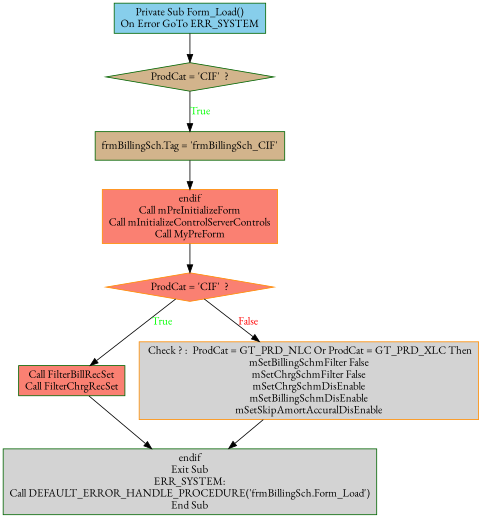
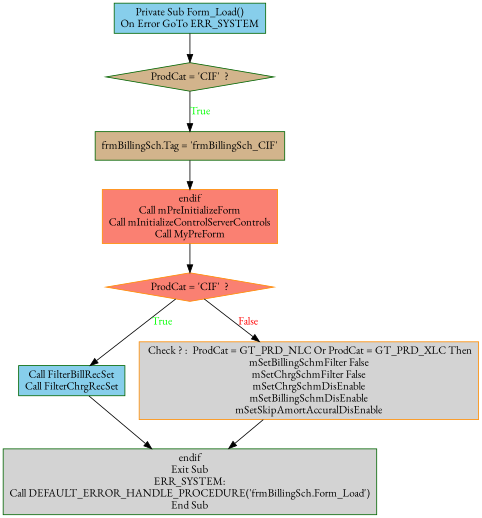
  digraph {
    fontname="EB Garamond"
    node [color=darkgreen fillcolor=skyblue fontname="EB Garamond" shape=box style=filled]
    edge [fontname="EB Garamond"]
    n1 [label="Private Sub Form_Load()\nOn Error GoTo ERR_SYSTEM"]
    n2 [fillcolor=tan label="ProdCat = 'CIF'  ?" shape=diamond]
    n3 [fillcolor=tan label="frmBillingSch.Tag = 'frmBillingSch_CIF'"]
    n4 [color=darkorange fillcolor=salmon label="endif\nCall mPreInitializeForm\nCall mInitializeControlServerControls\nCall MyPreForm"]
    n5 [color=darkorange fillcolor=salmon label="ProdCat = 'CIF'  ?" shape=diamond]
-   n6 [fillcolor=salmon label="Call FilterBillRecSet\nCall FilterChrgRecSet"]
+   n6 [label="Call FilterBillRecSet\nCall FilterChrgRecSet"]
    n7 [color=darkorange fillcolor=lightgrey label=" Check ? :  ProdCat = GT_PRD_NLC Or ProdCat = GT_PRD_XLC Then\nmSetBillingSchmFilter False\nmSetChrgSchmFilter False\nmSetChrgSchmDisEnable\nmSetBillingSchmDisEnable\nmSetSkipAmortAccuralDisEnable"]
    n8 [fillcolor=lightgrey label="endif\nExit Sub\nERR_SYSTEM:\nCall DEFAULT_ERROR_HANDLE_PROCEDURE('frmBillingSch.Form_Load')\nEnd Sub"]
    n1 -> n2
    n2 -> n3 [fontcolor=GREEN label=True]
    n3 -> n4
    n4 -> n5
    n5 -> n6 [fontcolor=GREEN label=True]
    n5 -> n7 [fontcolor=RED label=False]
    n6 -> n8
    n7 -> n8
  }
